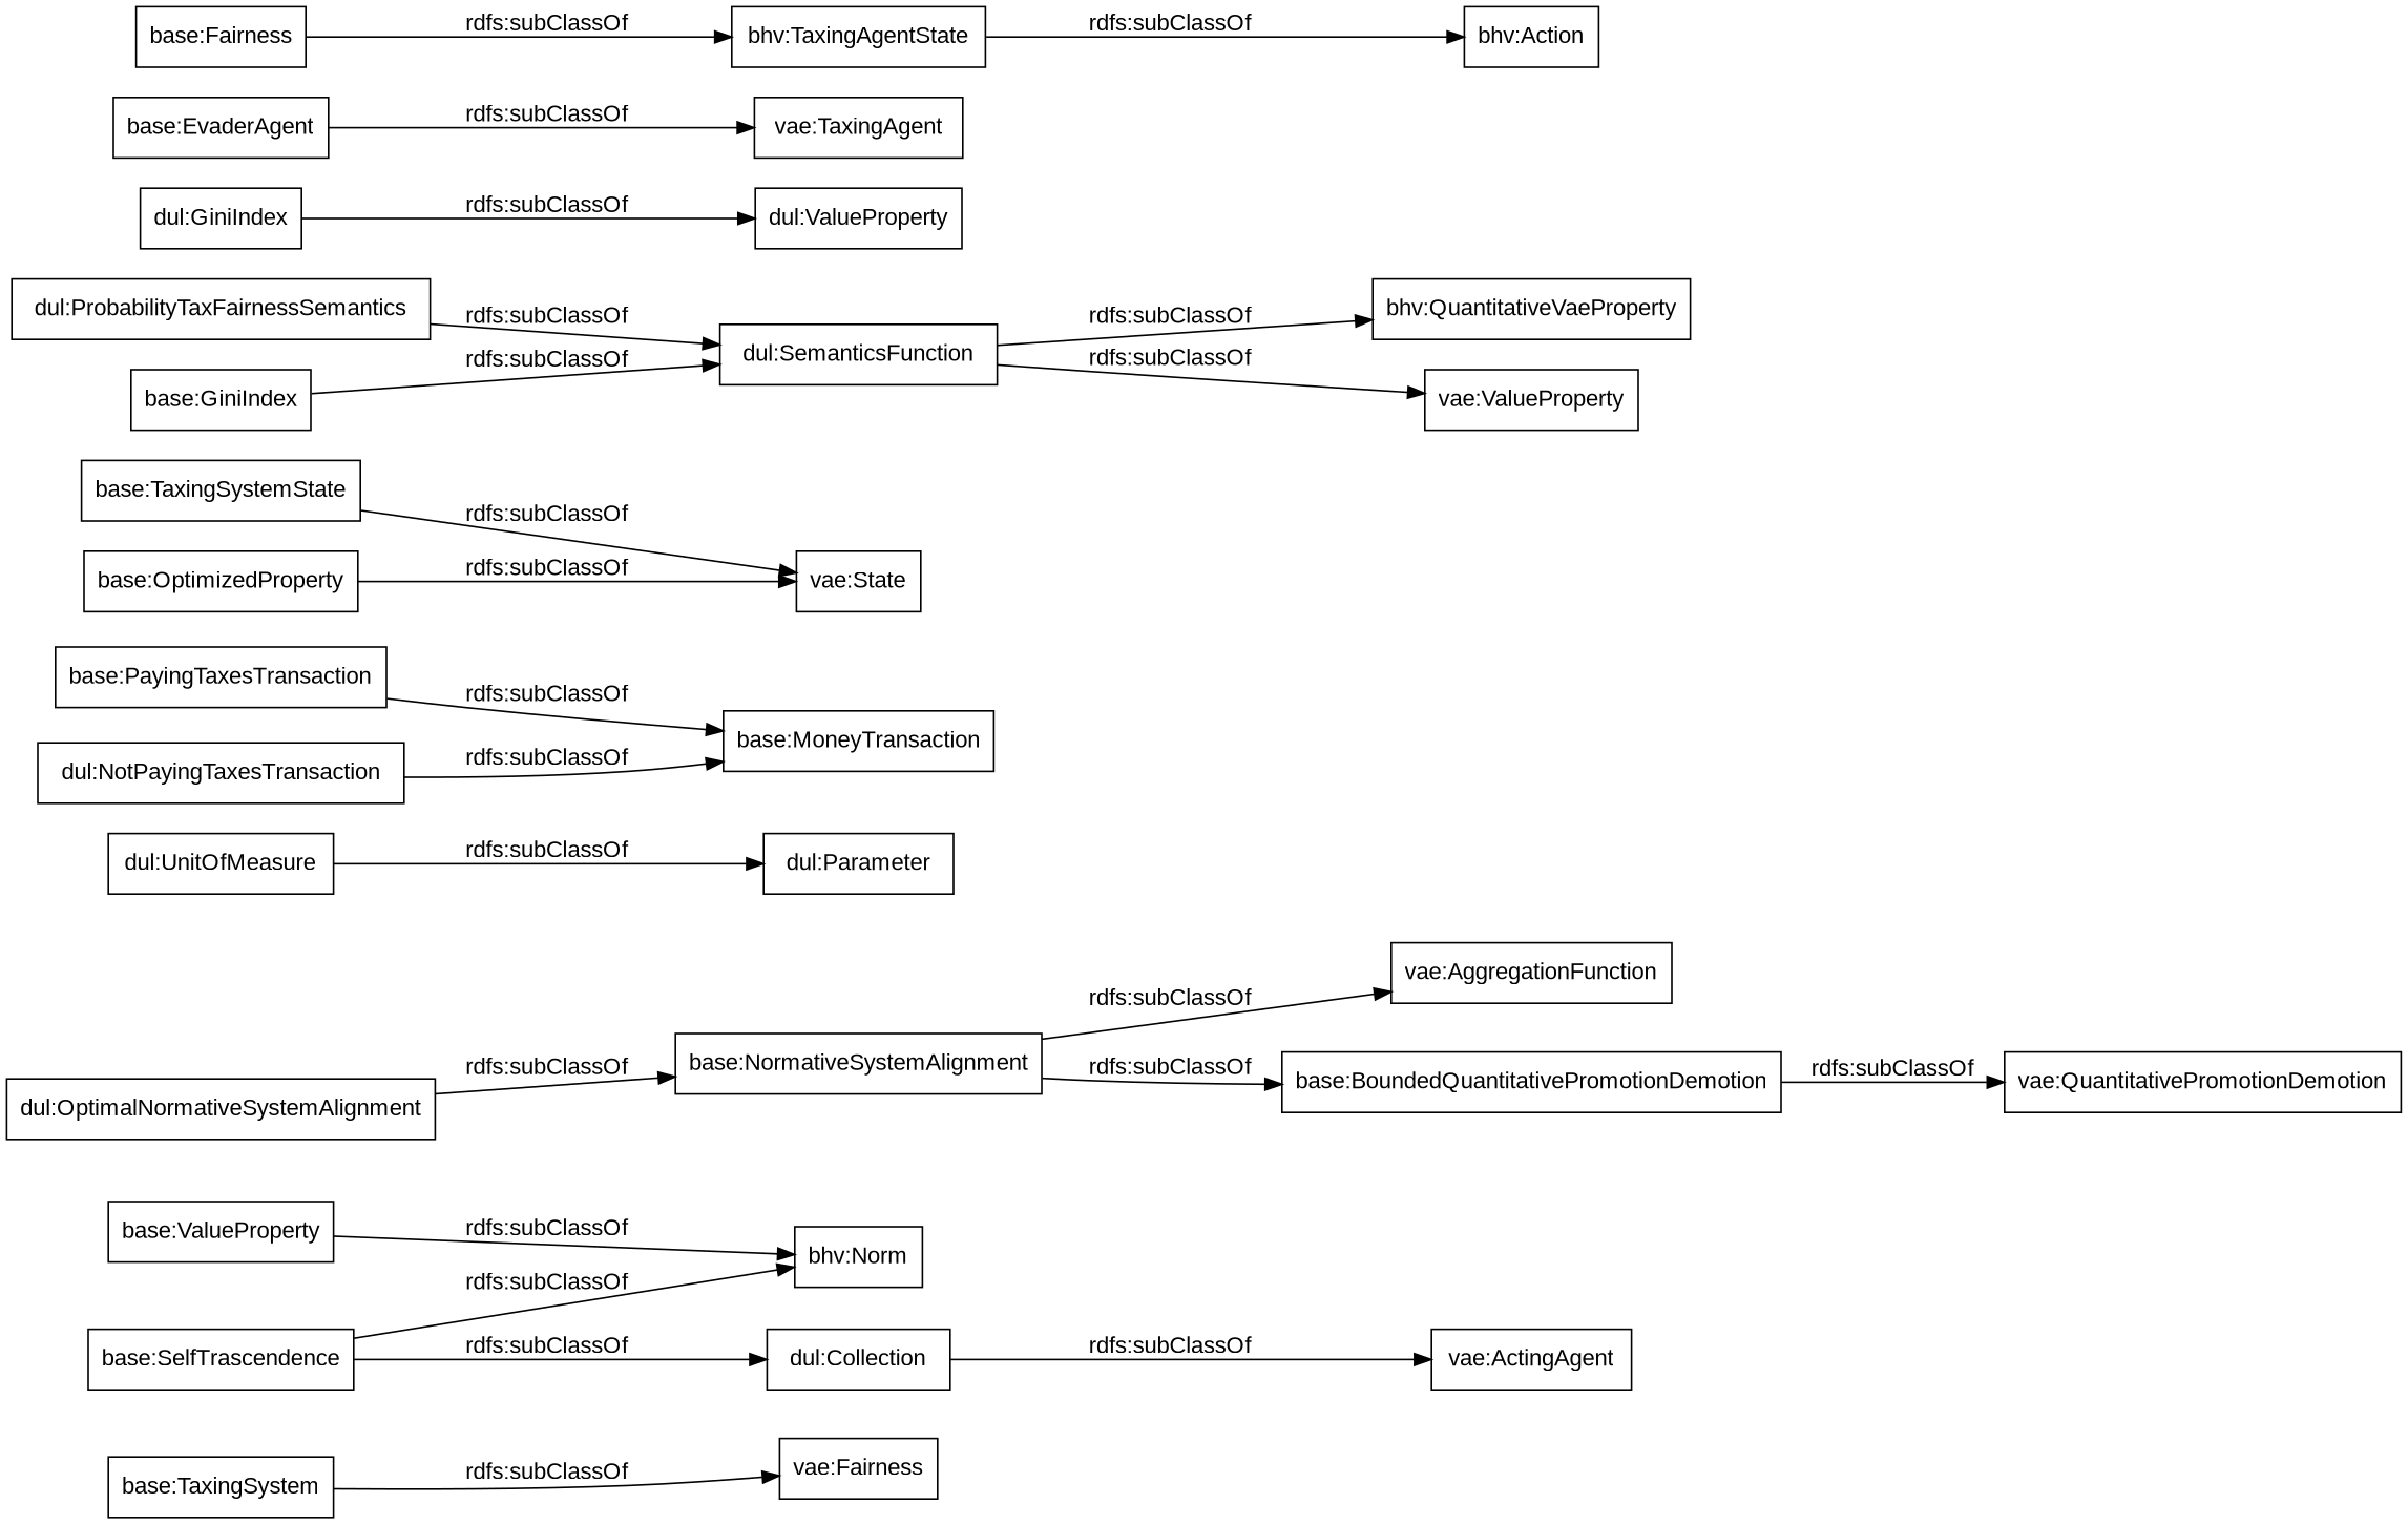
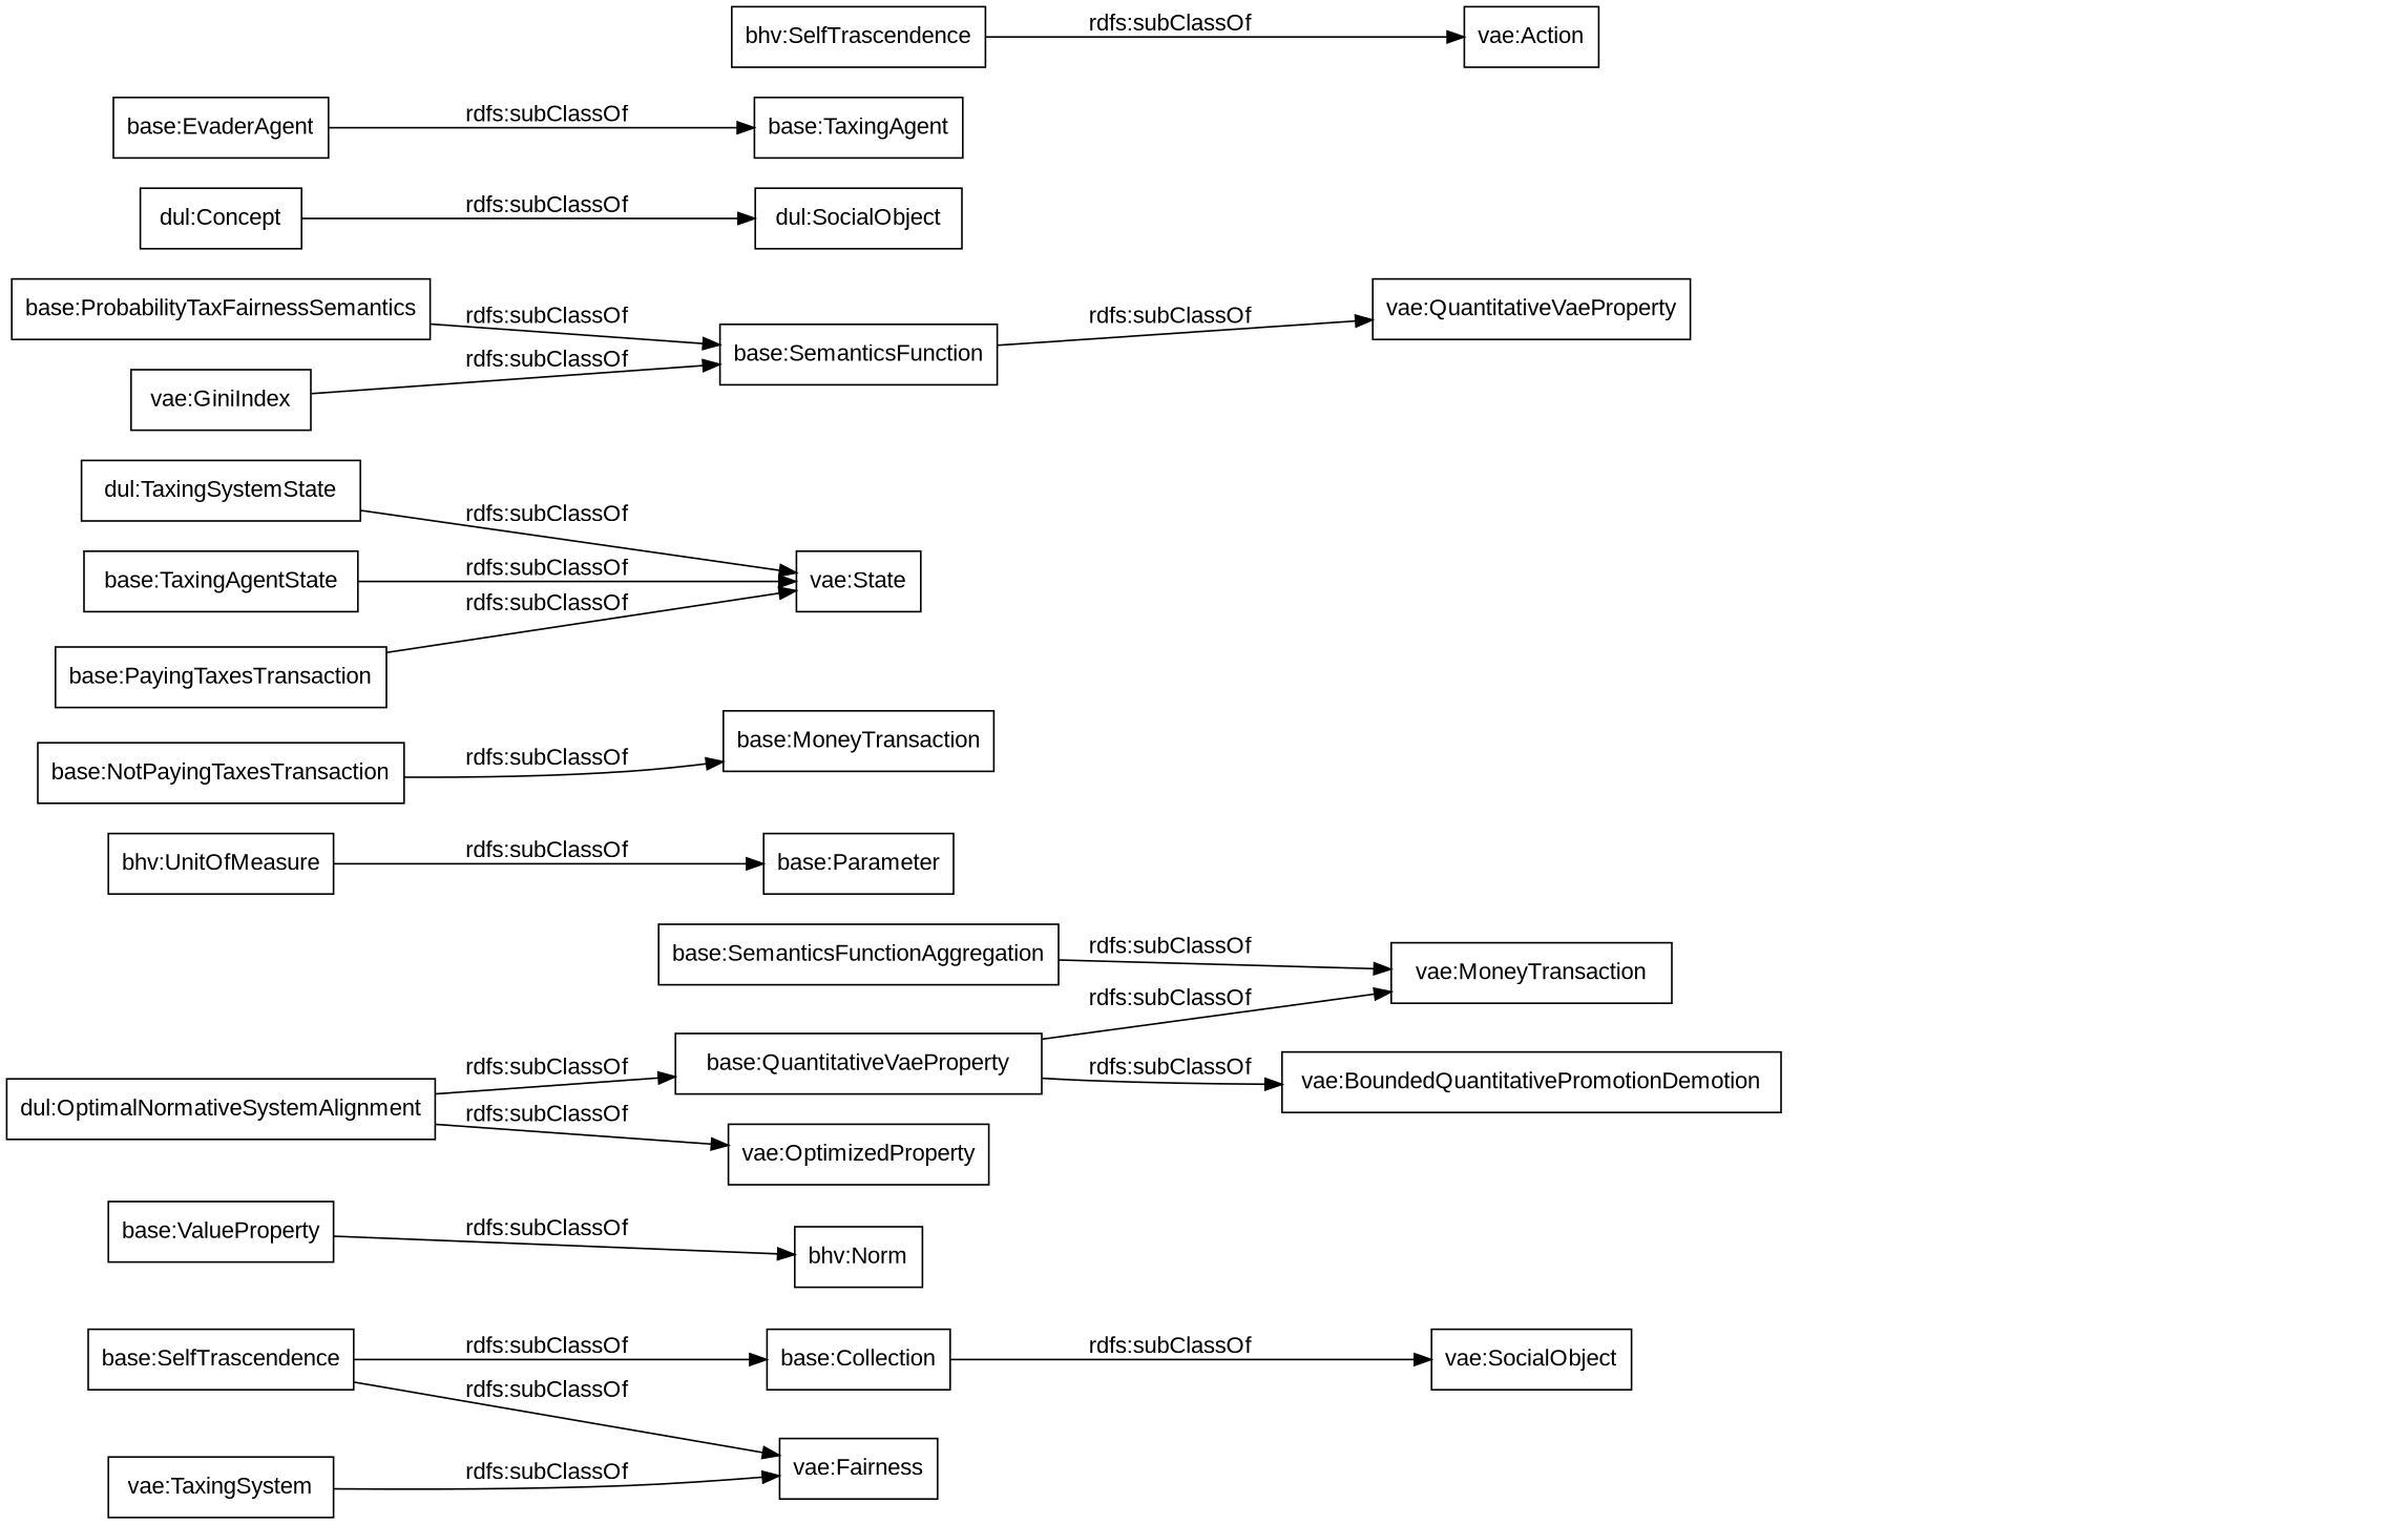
  digraph {
    fontname="Liberation Sans"
    rankdir=LR
    node [color=black fontname="Liberation Sans" shape=rectangle]
    edge [fontname="Liberation Sans"]
    n1 [label="base:SelfTrascendence"]
    n2 [label="bhv:Norm"]
-   "dul:Collection"
-   "vae:ActingAgent"
+   "dul:Collection" [label="base:Collection"]
+   "vae:ActingAgent" [label="vae:SocialObject"]
    n5 [label="vae:Fairness"]
-   "base:TaxingSystem"
-   "base:BoundedQuantitativePromotionDemotion"
-   "vae:QuantitativePromotionDemotion"
-   "dul:UnitOfMeasure"
-   "dul:Parameter"
-   "base:TaxingAgentState" [label="base:OptimizedProperty"]
+   "base:TaxingSystem" [label="vae:TaxingSystem"]
+   "base:BoundedQuantitativePromotionDemotion" [label="vae:BoundedQuantitativePromotionDemotion"]
+   "dul:UnitOfMeasure" [label="bhv:UnitOfMeasure"]
+   "dul:Parameter" [label="base:Parameter"]
+   "base:TaxingAgentState"
    "vae:State"
    "base:PayingTaxesTransaction"
    "base:MoneyTransaction"
-   "base:ProbabilityTaxFairnessSemantics" [label="dul:ProbabilityTaxFairnessSemantics"]
-   "base:SemanticsFunction" [label="dul:SemanticsFunction"]
-   "vae:QuantitativeVaeProperty" [label="bhv:QuantitativeVaeProperty"]
-   "vae:ValueProperty"
-   "dul:Concept" [label="dul:GiniIndex"]
-   "dul:SocialObject" [label="dul:ValueProperty"]
-   "base:NormativeSystemAlignment"
-   "vae:AggregationFunction"
-   "base:NotPayingTaxesTransaction" [label="dul:NotPayingTaxesTransaction"]
+   "base:ProbabilityTaxFairnessSemantics"
+   "base:SemanticsFunction"
+   "vae:QuantitativeVaeProperty"
+   "dul:Concept"
+   "dul:SocialObject"
+   "base:NormativeSystemAlignment" [label="base:QuantitativeVaeProperty"]
+   "vae:AggregationFunction" [label="vae:MoneyTransaction"]
+   "base:NotPayingTaxesTransaction"
    n24 [label="dul:OptimalNormativeSystemAlignment"]
+   "vae:OptimizedProperty"
    "base:EvaderAgent"
-   "base:TaxingAgent" [label="vae:TaxingAgent"]
+   "base:TaxingAgent"
    n28 [label="base:ValueProperty"]
-   "base:TaxingSystemState"
-   "base:Fairness"
-   "bhv:SelfTrascendence" [label="bhv:TaxingAgentState"]
-   "vae:Action" [label="bhv:Action"]
-   "base:GiniIndex"
-   n1 -> n2 [label="rdfs:subClassOf"]
+   "base:TaxingSystemState" [label="dul:TaxingSystemState"]
+   "bhv:SelfTrascendence"
+   "vae:Action"
+   "base:SemanticsFunctionAggregation"
+   "base:GiniIndex" [label="vae:GiniIndex"]
+   n1 -> n5 [label="rdfs:subClassOf"]
    n1 -> "dul:Collection" [label="rdfs:subClassOf"]
    "dul:Collection" -> "vae:ActingAgent" [label="rdfs:subClassOf"]
    "base:TaxingSystem" -> n5 [label="rdfs:subClassOf"]
-   "base:BoundedQuantitativePromotionDemotion" -> "vae:QuantitativePromotionDemotion" [label="rdfs:subClassOf"]
    "dul:UnitOfMeasure" -> "dul:Parameter" [label="rdfs:subClassOf"]
    "base:TaxingAgentState" -> "vae:State" [label="rdfs:subClassOf"]
-   "base:PayingTaxesTransaction" -> "base:MoneyTransaction" [label="rdfs:subClassOf"]
+   "base:PayingTaxesTransaction" -> "vae:State" [label="rdfs:subClassOf"]
    "base:ProbabilityTaxFairnessSemantics" -> "base:SemanticsFunction" [label="rdfs:subClassOf"]
    "base:SemanticsFunction" -> "vae:QuantitativeVaeProperty" [label="rdfs:subClassOf"]
-   "base:SemanticsFunction" -> "vae:ValueProperty" [label="rdfs:subClassOf"]
    "dul:Concept" -> "dul:SocialObject" [label="rdfs:subClassOf"]
    "base:NormativeSystemAlignment" -> "base:BoundedQuantitativePromotionDemotion" [label="rdfs:subClassOf"]
    "base:NormativeSystemAlignment" -> "vae:AggregationFunction" [label="rdfs:subClassOf"]
    "base:NotPayingTaxesTransaction" -> "base:MoneyTransaction" [label="rdfs:subClassOf"]
    n24 -> "base:NormativeSystemAlignment" [label="rdfs:subClassOf"]
+   n24 -> "vae:OptimizedProperty" [label="rdfs:subClassOf"]
    "base:EvaderAgent" -> "base:TaxingAgent" [label="rdfs:subClassOf"]
    n28 -> n2 [label="rdfs:subClassOf"]
    "base:TaxingSystemState" -> "vae:State" [label="rdfs:subClassOf"]
-   "base:Fairness" -> "bhv:SelfTrascendence" [label="rdfs:subClassOf"]
    "bhv:SelfTrascendence" -> "vae:Action" [label="rdfs:subClassOf"]
+   "base:SemanticsFunctionAggregation" -> "vae:AggregationFunction" [label="rdfs:subClassOf"]
    "base:GiniIndex" -> "base:SemanticsFunction" [label="rdfs:subClassOf"]
  }
